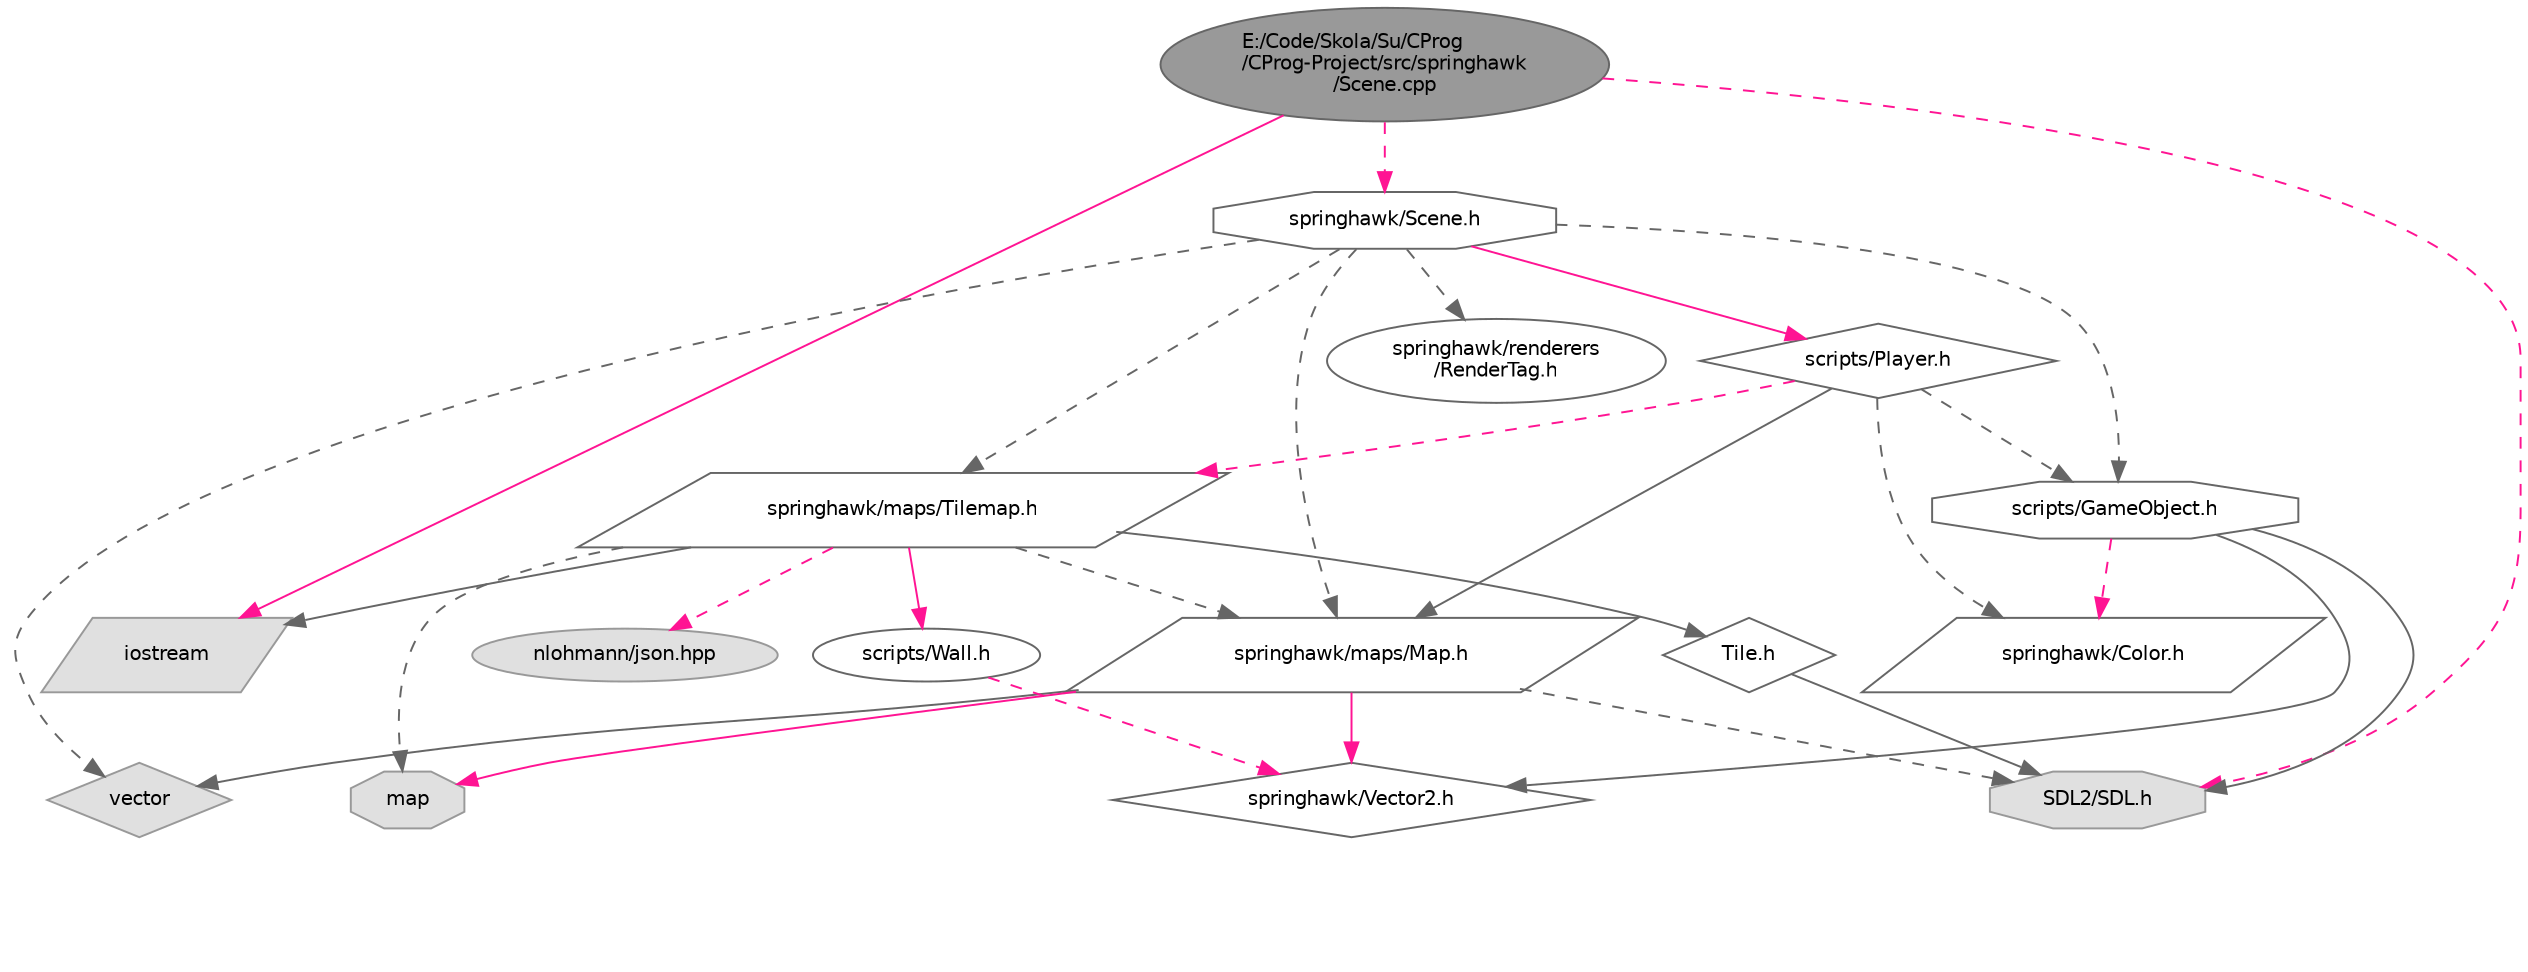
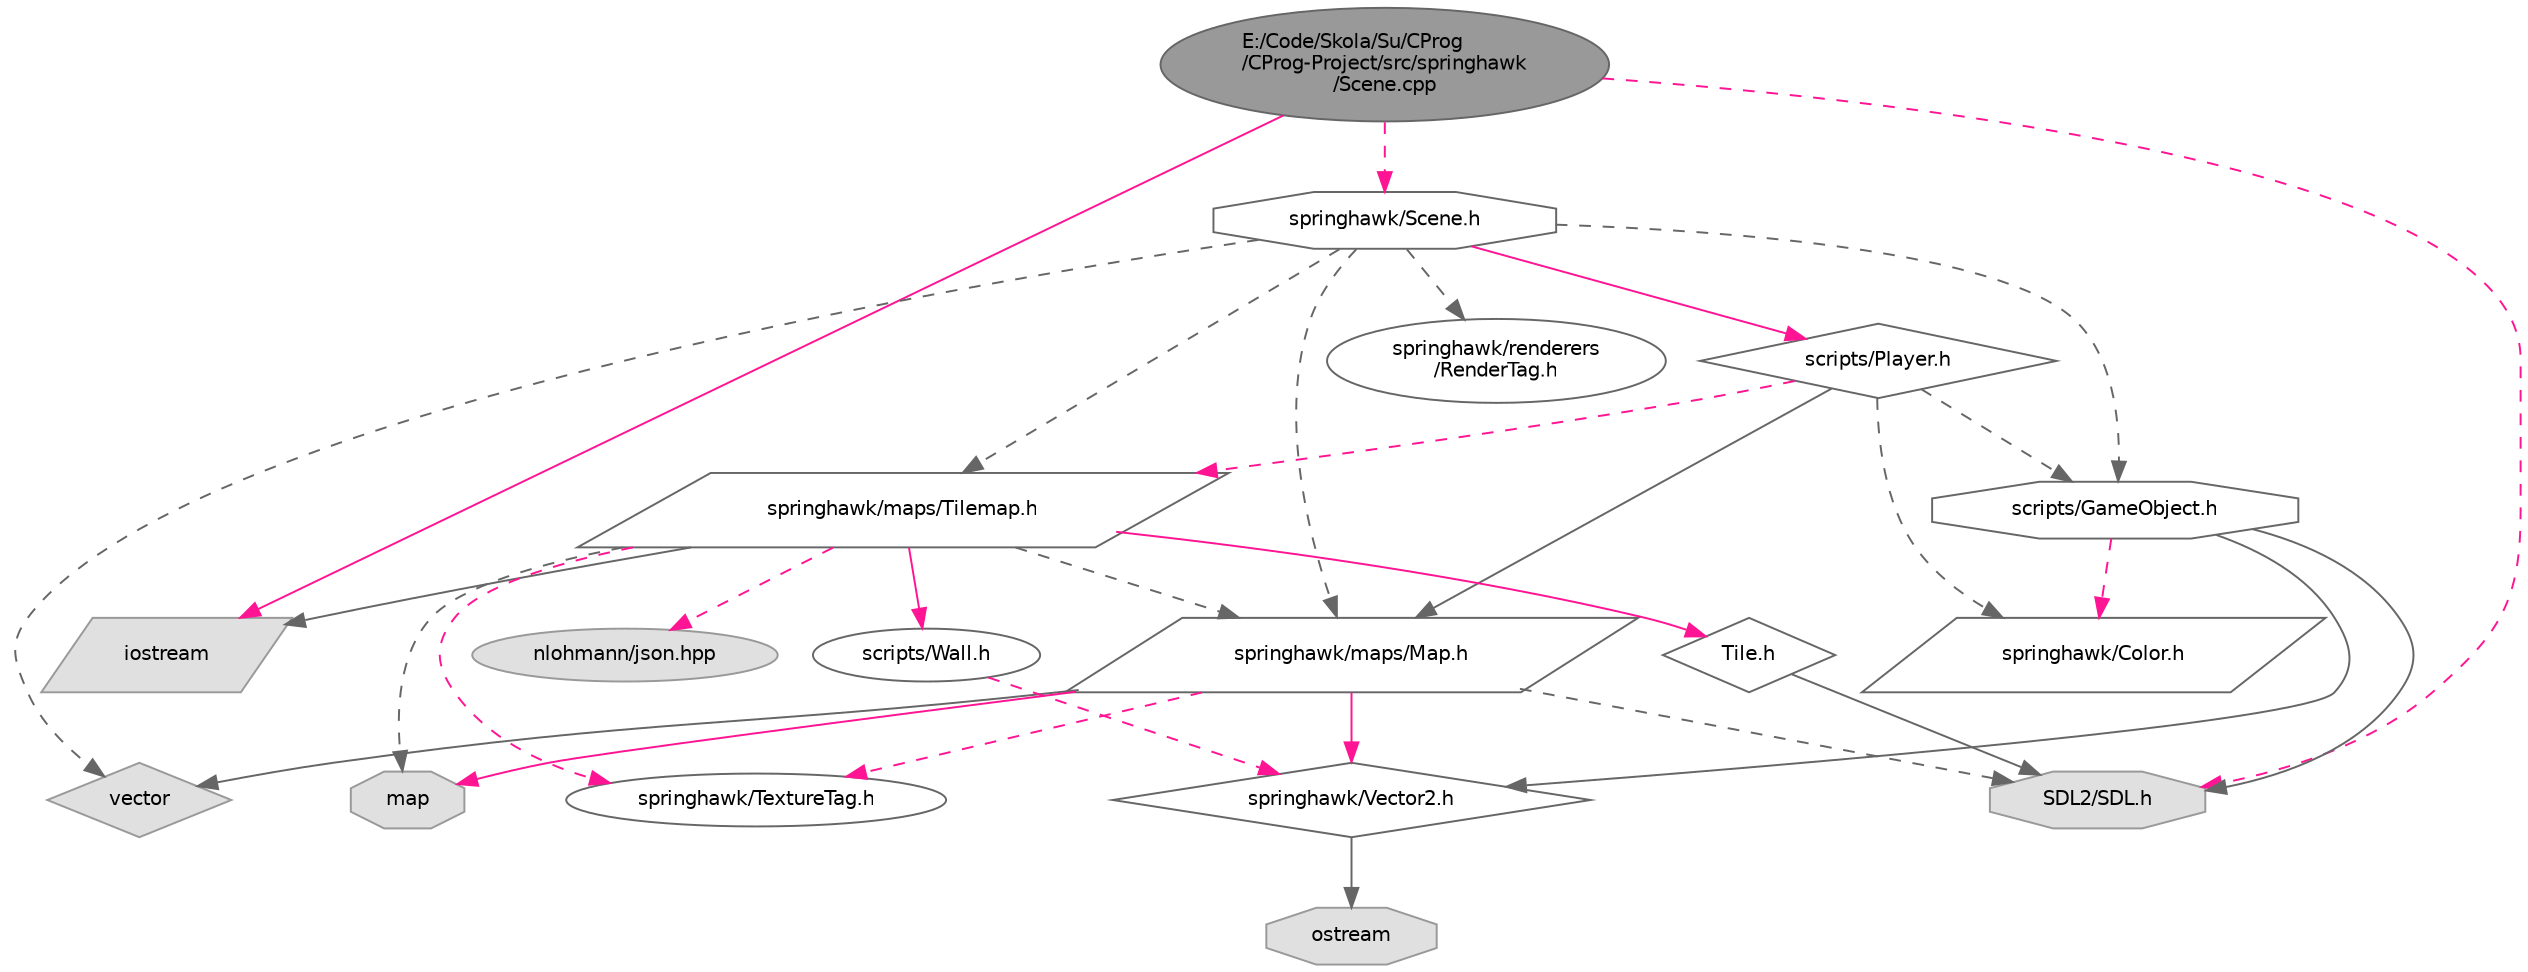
  digraph {
    node [color=grey40 fillcolor=white fontname=Helvetica fontsize=10 shape=ellipse style=filled]
    edge [color=gray40 fontname=Helvetica fontsize=10 labelfontname=Helvetica labelfontsize=10 style=dashed]
    n1 [color=gray40 fillcolor=grey60 fontcolor=black height=0.2 label="E:/Code/Skola/Su/CProg\l/CProg-Project/src/springhawk\l/Scene.cpp" width=0.4]
    n2 [color=grey60 fillcolor="#E0E0E0" height=0.2 label=iostream shape=parallelogram width=0.4]
    n3 [height=0.2 label="springhawk/Scene.h" shape=octagon width=0.4]
    n4 [color=grey60 fillcolor="#E0E0E0" height=0.2 label="SDL2/SDL.h" shape=octagon width=0.4]
    n5 [height=0.2 label="scripts/Player.h" shape=diamond width=0.4]
    n6 [height=0.2 label="scripts/GameObject.h" shape=octagon width=0.4]
    n7 [height=0.2 label="springhawk/maps/Map.h" shape=parallelogram width=0.4]
    n8 [color=grey60 fillcolor="#E0E0E0" height=0.2 label=vector shape=diamond width=0.4]
    n9 [height=0.2 label="springhawk/maps/Tilemap.h" shape=parallelogram width=0.4]
    n10 [height=0.2 label="springhawk/renderers\l/RenderTag.h" width=0.4]
    n11 [height=0.2 label="springhawk/Color.h" shape=parallelogram width=0.4]
    n12 [height=0.2 label="springhawk/Vector2.h" shape=diamond width=0.4]
    n13 [color=grey60 fillcolor="#E0E0E0" height=0.2 label=map shape=octagon width=0.4]
+   n14 [height=0.2 label="springhawk/TextureTag.h" width=0.4]
    n15 [height=0.2 label="scripts/Wall.h" width=0.4]
    n16 [height=0.2 label="Tile.h" shape=diamond width=0.4]
    n17 [color=grey60 fillcolor="#E0E0E0" height=0.2 label="nlohmann/json.hpp" width=0.4]
+   n18 [color=grey60 fillcolor="#E0E0E0" height=0.2 label=ostream shape=octagon width=0.4]
    n1 -> n2 [color=deeppink style=solid]
    n1 -> n3 [color=deeppink]
    n1 -> n4 [color=deeppink]
    n3 -> n5 [color=deeppink style=solid]
    n3 -> n6
    n3 -> n7
    n3 -> n8
    n3 -> n9
    n3 -> n10
    n5 -> n6
    n5 -> n7 [style=solid]
    n5 -> n9 [color=deeppink]
    n5 -> n11
    n6 -> n4 [style=solid]
    n6 -> n11 [color=deeppink]
    n6 -> n12 [style=solid]
    n7 -> n4
    n7 -> n8 [style=solid]
    n7 -> n12 [color=deeppink style=solid]
    n7 -> n13 [color=deeppink style=solid]
+   n7 -> n14 [color=deeppink]
    n9 -> n2 [style=solid]
    n9 -> n7
    n9 -> n13
+   n9 -> n14 [color=deeppink]
    n9 -> n15 [color=deeppink style=solid]
-   n9 -> n16 [style=solid]
+   n9 -> n16 [color=deeppink style=solid]
    n9 -> n17 [color=deeppink]
+   n12 -> n18 [style=solid]
    n15 -> n12 [color=deeppink]
    n16 -> n4 [style=solid]
  }
